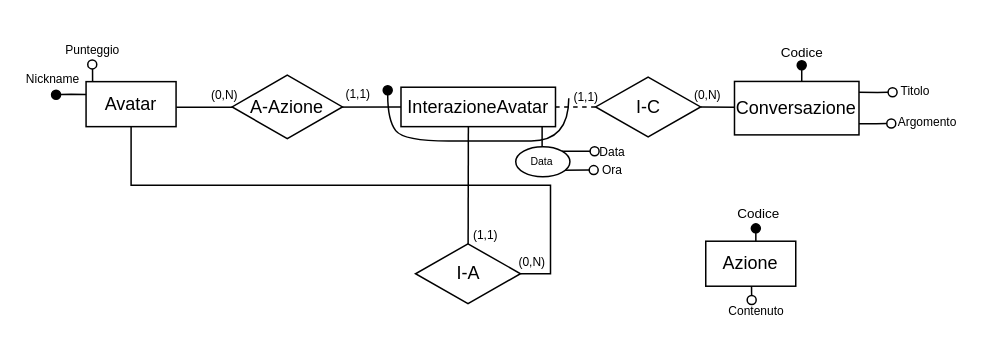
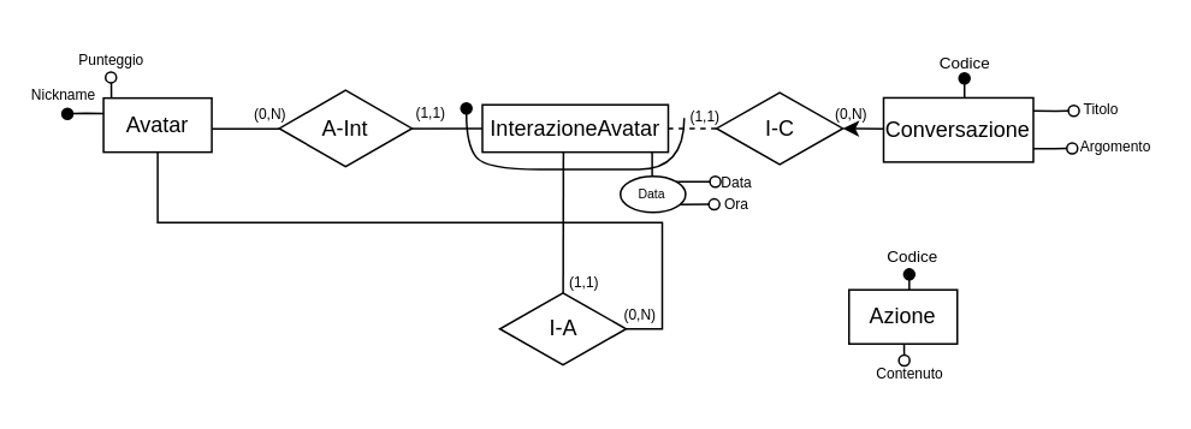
  <mxCell id="0" />
  <mxCell id="1" parent="0" />
  <mxCell id="2" value="&lt;font style=&quot;font-size: 8px;&quot;&gt;Argomento&lt;/font&gt;" style="text;html=1;align=center;verticalAlign=middle;whiteSpace=wrap;rounded=1;strokeColor=none;" parent="1" vertex="1"><mxGeometry x="597.7" y="70.42" width="40" height="19" as="geometry" /></mxCell>
  <mxCell id="3" style="edgeStyle=orthogonalEdgeStyle;rounded=0;orthogonalLoop=1;jettySize=auto;html=1;exitX=0.5;exitY=1;exitDx=0;exitDy=0;" parent="1" edge="1"><mxGeometry relative="1" as="geometry"><mxPoint x="233.64" y="56.51" as="sourcePoint" /><mxPoint x="233.64" y="56.51" as="targetPoint" /></mxGeometry></mxCell>
  <mxCell id="4" style="edgeStyle=orthogonalEdgeStyle;rounded=0;orthogonalLoop=1;jettySize=auto;html=1;exitX=0.5;exitY=1;exitDx=0;exitDy=0;" parent="1" edge="1"><mxGeometry relative="1" as="geometry"><mxPoint x="439.24" y="49.7" as="sourcePoint" /><mxPoint x="439.24" y="49.7" as="targetPoint" /></mxGeometry></mxCell>
  <mxCell id="5" style="edgeStyle=orthogonalEdgeStyle;rounded=0;orthogonalLoop=1;jettySize=auto;html=1;exitX=0.5;exitY=1;exitDx=0;exitDy=0;" parent="1" edge="1"><mxGeometry relative="1" as="geometry"><mxPoint x="457.24" y="48.79" as="sourcePoint" /><mxPoint x="457.24" y="48.79" as="targetPoint" /></mxGeometry></mxCell>
  <mxCell id="6" value="&lt;font style=&quot;font-size: 8px;&quot;&gt;(0,N)&lt;/font&gt;" style="text;html=1;align=center;verticalAlign=middle;whiteSpace=wrap;rounded=1;strokeColor=none;glass=0;" parent="1" vertex="1"><mxGeometry x="460.44" y="58.67" width="22.5" height="6.75" as="geometry" /></mxCell>
  <mxCell id="7" value="" style="endArrow=none;html=1;rounded=0;entryX=1;entryY=0.5;entryDx=0;entryDy=0;dashed=1;" parent="1" source="25" target="30" edge="1"><mxGeometry width="50" height="50" relative="1" as="geometry"><mxPoint x="502.74" y="80.61" as="sourcePoint" /><mxPoint x="249.62" y="79.54" as="targetPoint" /></mxGeometry></mxCell>
  <mxCell id="8" value="&lt;span style=&quot;font-size: 8px;&quot;&gt;(1,1)&lt;/span&gt;" style="text;html=1;align=center;verticalAlign=middle;whiteSpace=wrap;rounded=1;strokeColor=none;glass=0;" parent="1" vertex="1"><mxGeometry x="227.17" y="57.65" width="22.5" height="6.75" as="geometry" /></mxCell>
  <mxCell id="9" value="&lt;span style=&quot;font-size: 8px;&quot;&gt;(1,1)&lt;/span&gt;" style="text;html=1;align=center;verticalAlign=middle;whiteSpace=wrap;rounded=1;strokeColor=none;glass=0;" parent="1" vertex="1"><mxGeometry x="379.45" y="59.69" width="22.5" height="6.75" as="geometry" /></mxCell>
  <mxCell id="10" value="&lt;font style=&quot;font-size: 8px;&quot;&gt;(0,N)&lt;/font&gt;" style="text;html=1;align=center;verticalAlign=middle;whiteSpace=wrap;rounded=1;strokeColor=none;glass=0;" parent="1" vertex="1"><mxGeometry x="137.57" y="57.65" width="22.5" height="8.79" as="geometry" /></mxCell>
  <mxCell id="11" value="&lt;span style=&quot;font-size: 8px;&quot;&gt;(1,1)&lt;/span&gt;" style="text;html=1;align=center;verticalAlign=middle;whiteSpace=wrap;rounded=1;strokeColor=none;glass=0;" parent="1" vertex="1"><mxGeometry x="311.5" y="151.21" width="22.5" height="6.75" as="geometry" /></mxCell>
  <mxCell id="12" value="&lt;font style=&quot;font-size: 8px;&quot;&gt;(0,N)&lt;/font&gt;" style="text;html=1;align=center;verticalAlign=middle;whiteSpace=wrap;rounded=1;strokeColor=none;glass=0;" parent="1" vertex="1"><mxGeometry x="343.33" y="169.08" width="22.5" height="8.79" as="geometry" /></mxCell>
  <mxCell id="13" value="&lt;font style=&quot;font-size: 8px;&quot;&gt;Ora&lt;/font&gt;" style="text;html=1;align=center;verticalAlign=middle;whiteSpace=wrap;rounded=1;strokeColor=none;glass=0;" parent="1" vertex="1"><mxGeometry x="393.33" y="105.87" width="30" height="11.5" as="geometry" /></mxCell>
  <mxCell id="14" style="edgeStyle=orthogonalEdgeStyle;rounded=0;orthogonalLoop=1;jettySize=auto;html=1;exitX=1;exitY=1;exitDx=0;exitDy=0;endArrow=oval;endFill=0;" parent="1" edge="1"><mxGeometry relative="1" as="geometry"><mxPoint x="374.156" y="112.943" as="sourcePoint" /><mxPoint x="395.33" y="112.8" as="targetPoint" /></mxGeometry></mxCell>
  <mxCell id="15" value="&lt;font style=&quot;font-size: 8px;&quot;&gt;Data&lt;/font&gt;" style="text;html=1;align=center;verticalAlign=middle;whiteSpace=wrap;rounded=1;strokeColor=none;glass=0;" parent="1" vertex="1"><mxGeometry x="393.33" y="97" width="30" height="6.5" as="geometry" /></mxCell>
  <mxCell id="16" style="edgeStyle=orthogonalEdgeStyle;rounded=0;orthogonalLoop=1;jettySize=auto;html=1;exitX=1;exitY=0;exitDx=0;exitDy=0;entryX=0.086;entryY=0.404;entryDx=0;entryDy=0;entryPerimeter=0;endArrow=oval;endFill=0;" parent="1" source="29" target="15" edge="1"><mxGeometry relative="1" as="geometry" /></mxCell>
  <mxCell id="17" value="&lt;font style=&quot;font-size: 9px;&quot;&gt;Codice&lt;/font&gt;" style="text;html=1;align=center;verticalAlign=middle;whiteSpace=wrap;rounded=0;" parent="1" vertex="1"><mxGeometry x="512.74" y="25" width="42.67" height="17.9" as="geometry" /></mxCell>
  <mxCell id="18" style="edgeStyle=orthogonalEdgeStyle;rounded=0;orthogonalLoop=1;jettySize=auto;html=1;exitX=0.75;exitY=0;exitDx=0;exitDy=0;endArrow=oval;endFill=1;" parent="1" edge="1"><mxGeometry relative="1" as="geometry"><mxPoint x="535.97" y="59.02" as="sourcePoint" /><mxPoint x="533.97" y="43.02" as="targetPoint" /></mxGeometry></mxCell>
  <mxCell id="19" style="edgeStyle=orthogonalEdgeStyle;rounded=0;orthogonalLoop=1;jettySize=auto;html=1;exitX=1.002;exitY=0.482;exitDx=0;exitDy=0;endArrow=oval;endFill=0;entryX=-0.112;entryY=0.718;entryDx=0;entryDy=0;entryPerimeter=0;exitPerimeter=0;" parent="1" edge="1"><mxGeometry relative="1" as="geometry"><mxPoint x="570.44" y="81.964" as="sourcePoint" /><mxPoint x="593.68" y="81.84" as="targetPoint" /><Array as="points"><mxPoint x="583.69" y="81.84" /></Array></mxGeometry></mxCell>
  <mxCell id="20" style="edgeStyle=orthogonalEdgeStyle;rounded=0;orthogonalLoop=1;jettySize=auto;html=1;exitX=1.002;exitY=0.482;exitDx=0;exitDy=0;endArrow=oval;endFill=0;entryX=-0.112;entryY=0.718;entryDx=0;entryDy=0;entryPerimeter=0;exitPerimeter=0;" parent="1" edge="1"><mxGeometry relative="1" as="geometry"><mxPoint x="571.32" y="61.074" as="sourcePoint" /><mxPoint x="594.56" y="60.95" as="targetPoint" /><Array as="points"><mxPoint x="584.57" y="60.95" /></Array></mxGeometry></mxCell>
  <mxCell id="21" value="&lt;font style=&quot;font-size: 8px;&quot;&gt;Titolo&lt;/font&gt;" style="text;html=1;align=center;verticalAlign=middle;whiteSpace=wrap;rounded=1;strokeColor=none;" parent="1" vertex="1"><mxGeometry x="590.31" y="49.24" width="40" height="19" as="geometry" /></mxCell>
  <mxCell id="22" value="Conversazione" style="whiteSpace=wrap;html=1;align=center;" parent="1" vertex="1"><mxGeometry x="489.16" y="53.79" width="83" height="35.63" as="geometry" /></mxCell>
  <mxCell id="23" value="" style="endArrow=none;html=1;rounded=0;" parent="1" target="30" edge="1"><mxGeometry width="50" height="50" relative="1" as="geometry"><mxPoint x="117" y="71.08" as="sourcePoint" /><mxPoint x="263.5" y="71.08" as="targetPoint" /></mxGeometry></mxCell>
- <mxCell id="24" value="" style="endArrow=none;html=1;rounded=0;entryX=1;entryY=0.5;entryDx=0;entryDy=0;" parent="1" source="22" target="25" edge="1"><mxGeometry width="50" height="50" relative="1" as="geometry"><mxPoint x="502.74" y="80.61" as="sourcePoint" /><mxPoint x="369.5" y="71.08" as="targetPoint" /></mxGeometry></mxCell>
+ <mxCell id="24" value="" style="endArrow=classic;html=1;rounded=0;entryX=1;entryY=0.5;entryDx=0;entryDy=0;" parent="1" source="22" target="25" edge="1"><mxGeometry width="50" height="50" relative="1" as="geometry"><mxPoint x="502.74" y="80.61" as="sourcePoint" /><mxPoint x="369.5" y="71.08" as="targetPoint" /></mxGeometry></mxCell>
  <mxCell id="25" value="I-C" style="shape=rhombus;perimeter=rhombusPerimeter;whiteSpace=wrap;html=1;align=center;" parent="1" vertex="1"><mxGeometry x="396.59" y="50.89" width="70" height="39.81" as="geometry" /></mxCell>
  <mxCell id="26" value="" style="endArrow=none;html=1;rounded=0;entryX=0.5;entryY=0;entryDx=0;entryDy=0;exitX=0.436;exitY=0.956;exitDx=0;exitDy=0;exitPerimeter=0;" parent="1" source="30" edge="1"><mxGeometry width="50" height="50" relative="1" as="geometry"><mxPoint x="352.94" y="230.51" as="sourcePoint" /><mxPoint x="311.59" y="163.1" as="targetPoint" /></mxGeometry></mxCell>
  <mxCell id="27" value="" style="endArrow=none;html=1;rounded=0;" parent="1" edge="1"><mxGeometry width="50" height="50" relative="1" as="geometry"><mxPoint x="360.91" y="103.5" as="sourcePoint" /><mxPoint x="360.91" y="83.5" as="targetPoint" /></mxGeometry></mxCell>
- <mxCell id="28" value="A-Azione" style="shape=rhombus;perimeter=rhombusPerimeter;whiteSpace=wrap;html=1;align=center;" parent="1" vertex="1"><mxGeometry x="154.25" y="49.61" width="73.56" height="42.36" as="geometry" /></mxCell>
+ <mxCell id="28" value="A-Int" style="shape=rhombus;perimeter=rhombusPerimeter;whiteSpace=wrap;html=1;align=center;" parent="1" vertex="1"><mxGeometry x="154.25" y="49.61" width="73.56" height="42.36" as="geometry" /></mxCell>
  <mxCell id="29" value="&lt;p style=&quot;line-height: 110%;&quot;&gt;&lt;font style=&quot;font-size: 7px;&quot;&gt;Data&lt;/font&gt;&lt;/p&gt;" style="ellipse;whiteSpace=wrap;html=1;" parent="1" vertex="1"><mxGeometry x="343.33" y="97.37" width="36.12" height="20" as="geometry" /></mxCell>
  <mxCell id="30" value="InterazioneAvatar" style="whiteSpace=wrap;html=1;align=center;" parent="1" vertex="1"><mxGeometry x="266.83" y="57.65" width="103" height="26.28" as="geometry" /></mxCell>
  <mxCell id="31" style="edgeStyle=orthogonalEdgeStyle;rounded=0;orthogonalLoop=1;jettySize=auto;html=1;exitX=1;exitY=0.5;exitDx=0;exitDy=0;endArrow=none;endFill=0;" parent="1" source="32" target="38" edge="1"><mxGeometry relative="1" as="geometry" /></mxCell>
  <mxCell id="32" value="I-A" style="shape=rhombus;perimeter=rhombusPerimeter;whiteSpace=wrap;html=1;align=center;" parent="1" vertex="1"><mxGeometry x="276.5" y="162.08" width="70" height="39.81" as="geometry" /></mxCell>
  <mxCell id="33" value="&lt;font style=&quot;font-size: 9px;&quot;&gt;Codice&lt;/font&gt;" style="text;html=1;align=center;verticalAlign=middle;whiteSpace=wrap;rounded=0;" parent="1" vertex="1"><mxGeometry x="483.77" y="131.15" width="42.67" height="20.03" as="geometry" /></mxCell>
  <mxCell id="34" style="edgeStyle=orthogonalEdgeStyle;rounded=0;orthogonalLoop=1;jettySize=auto;html=1;exitX=0.75;exitY=0;exitDx=0;exitDy=0;endArrow=oval;endFill=1;" parent="1" edge="1"><mxGeometry relative="1" as="geometry"><mxPoint x="505.39" y="167.74" as="sourcePoint" /><mxPoint x="503.39" y="151.74" as="targetPoint" /></mxGeometry></mxCell>
  <mxCell id="35" value="&lt;span style=&quot;font-size: 8px;&quot;&gt;Contenuto&lt;/span&gt;" style="text;html=1;align=center;verticalAlign=middle;whiteSpace=wrap;rounded=1;strokeColor=none;" parent="1" vertex="1"><mxGeometry x="483.77" y="195.79" width="40" height="20" as="geometry" /></mxCell>
  <mxCell id="36" style="edgeStyle=orthogonalEdgeStyle;rounded=0;orthogonalLoop=1;jettySize=auto;html=1;exitX=0.75;exitY=1;exitDx=0;exitDy=0;entryX=0.578;entryY=0.124;entryDx=0;entryDy=0;entryPerimeter=0;endArrow=oval;endFill=0;" parent="1" edge="1"><mxGeometry relative="1" as="geometry"><mxPoint x="500.5" y="189.07" as="sourcePoint" /><mxPoint x="500.62" y="199.539" as="targetPoint" /></mxGeometry></mxCell>
  <mxCell id="37" value="Azione" style="whiteSpace=wrap;html=1;align=center;" parent="1" vertex="1"><mxGeometry x="470" y="160.31" width="60" height="30" as="geometry" /></mxCell>
  <mxCell id="38" value="Avatar" style="whiteSpace=wrap;html=1;align=center;" parent="1" vertex="1"><mxGeometry x="56.88" y="53.93" width="60" height="30" as="geometry" /></mxCell>
  <mxCell id="39" value="&lt;font style=&quot;font-size: 8px;&quot;&gt;Punteggio&lt;/font&gt;" style="text;html=1;align=center;verticalAlign=middle;whiteSpace=wrap;rounded=1;strokeColor=none;" parent="1" vertex="1"><mxGeometry x="37" y="20.43" width="49" height="23" as="geometry" /></mxCell>
  <mxCell id="40" style="edgeStyle=orthogonalEdgeStyle;rounded=0;orthogonalLoop=1;jettySize=auto;html=1;exitX=0;exitY=0.25;exitDx=0;exitDy=0;endArrow=oval;endFill=1;" parent="1" edge="1"><mxGeometry relative="1" as="geometry"><mxPoint x="36.88" y="62.66" as="targetPoint" /><mxPoint x="56.88" y="62.43" as="sourcePoint" /><Array as="points"><mxPoint x="46.88" y="62.66" /></Array></mxGeometry></mxCell>
  <mxCell id="41" value="&lt;font style=&quot;font-size: 8px;&quot;&gt;Nickname&lt;/font&gt;" style="text;html=1;align=center;verticalAlign=middle;whiteSpace=wrap;rounded=1;strokeColor=none;" parent="1" vertex="1"><mxGeometry x="20" y="38.93" width="30" height="23.5" as="geometry" /></mxCell>
  <mxCell id="42" style="edgeStyle=orthogonalEdgeStyle;rounded=0;orthogonalLoop=1;jettySize=auto;html=1;exitX=0.152;exitY=-0.053;exitDx=0;exitDy=0;endArrow=oval;endFill=0;exitPerimeter=0;" parent="1" edge="1"><mxGeometry relative="1" as="geometry"><mxPoint x="61" y="42.43" as="targetPoint" /><mxPoint x="61.23" y="53.84" as="sourcePoint" /><Array as="points"><mxPoint x="61.23" y="46.43" /></Array></mxGeometry></mxCell>
  <mxCell id="43" value="" style="curved=1;endArrow=oval;html=1;rounded=0;endFill=1;" edge="1" parent="1"><mxGeometry width="50" height="50" relative="1" as="geometry"><mxPoint x="378.69" y="65.05" as="sourcePoint" /><mxPoint x="257.97" y="59.69" as="targetPoint" /><Array as="points"><mxPoint x="378.61" y="93.51" /><mxPoint x="328.61" y="93.51" /><mxPoint x="268.61" y="93.51" /><mxPoint x="257.97" y="79.69" /></Array></mxGeometry></mxCell>
